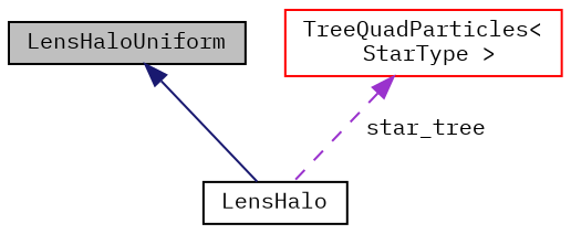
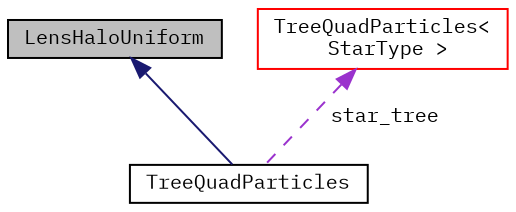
  digraph {
    fontname="IBM Plex Mono"
    node [color=black fillcolor=white fontname="IBM Plex Mono" fontsize=10 shape=record style=filled]
    edge [dir=back fontname="IBM Plex Mono" fontsize=10 labelfontname=Helvetica labelfontsize=10]
    n1 [fillcolor=grey75 fontcolor=black height=0.2 label=LensHaloUniform width=0.4]
-   n2 [height=0.2 label=LensHalo width=0.4]
+   n2 [height=0.2 label=TreeQuadParticles width=0.4]
    n3 [color=red height=0.2 label="TreeQuadParticles\<\l StarType \>" width=0.4]
    n1 -> n2 [color=midnightblue style=solid]
    n3 -> n2 [color=darkorchid3 label=" star_tree" style=dashed]
  }
